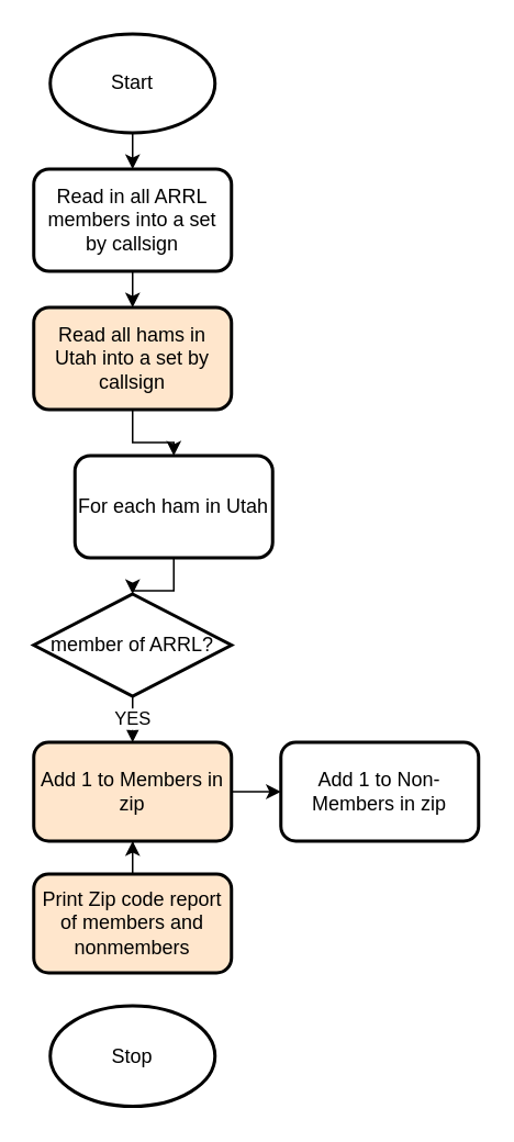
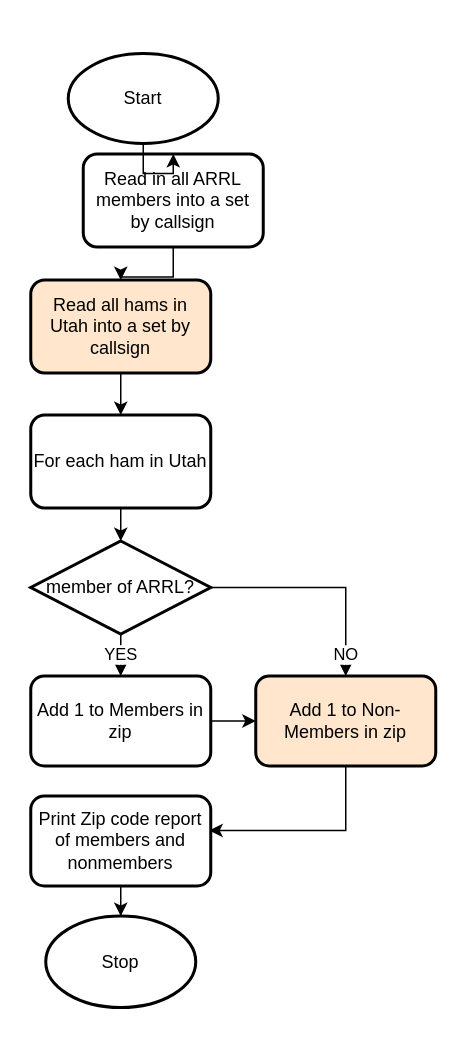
  <mxCell id="0" />
  <mxCell id="1" parent="0" />
  <mxCell id="2" value="" style="edgeStyle=orthogonalEdgeStyle;rounded=0;orthogonalLoop=1;jettySize=auto;html=1;" parent="1" source="3" target="8" edge="1"><mxGeometry relative="1" as="geometry" /></mxCell>
- <mxCell id="3" value="Read in all ARRL members into a set by callsign" style="whiteSpace=wrap;html=1;strokeWidth=2;rounded=1;" parent="1" vertex="1"><mxGeometry x="20" y="102" width="120" height="62" as="geometry" /></mxCell>
+ <mxCell id="3" value="Read in all ARRL members into a set by callsign" style="whiteSpace=wrap;html=1;strokeWidth=2;rounded=1;" parent="1" vertex="1"><mxGeometry x="55" y="102" width="120" height="62" as="geometry" /></mxCell>
  <mxCell id="4" value="" style="edgeStyle=orthogonalEdgeStyle;rounded=0;orthogonalLoop=1;jettySize=auto;html=1;" parent="1" source="5" target="3" edge="1"><mxGeometry relative="1" as="geometry" /></mxCell>
- <mxCell id="5" value="Start" style="strokeWidth=2;html=1;shape=mxgraph.flowchart.start_1;whiteSpace=wrap;" parent="1" vertex="1"><mxGeometry x="30" y="20" width="100" height="60" as="geometry" /></mxCell>
+ <mxCell id="5" value="Start" style="strokeWidth=2;html=1;shape=mxgraph.flowchart.start_1;whiteSpace=wrap;" parent="1" vertex="1"><mxGeometry x="45" y="35" width="100" height="60" as="geometry" /></mxCell>
  <mxCell id="6" value="Stop" style="strokeWidth=2;html=1;shape=mxgraph.flowchart.start_1;whiteSpace=wrap;" parent="1" vertex="1"><mxGeometry x="30" y="610" width="100" height="61" as="geometry" /></mxCell>
  <mxCell id="7" value="" style="edgeStyle=orthogonalEdgeStyle;rounded=0;orthogonalLoop=1;jettySize=auto;html=1;" parent="1" source="8" target="10" edge="1"><mxGeometry relative="1" as="geometry" /></mxCell>
  <mxCell id="8" value="Read all hams in Utah into a set by callsign" style="whiteSpace=wrap;html=1;strokeWidth=2;rounded=1;fillColor=#ffe6cc;" parent="1" vertex="1"><mxGeometry x="20" y="186" width="120" height="62" as="geometry" /></mxCell>
  <mxCell id="9" value="" style="edgeStyle=orthogonalEdgeStyle;rounded=0;orthogonalLoop=1;jettySize=auto;html=1;" parent="1" source="10" target="14" edge="1"><mxGeometry relative="1" as="geometry" /></mxCell>
- <mxCell id="10" value="For each ham in Utah" style="whiteSpace=wrap;html=1;strokeWidth=2;rounded=1;" parent="1" vertex="1"><mxGeometry x="45" y="276" width="120" height="62" as="geometry" /></mxCell>
+ <mxCell id="10" value="For each ham in Utah" style="whiteSpace=wrap;html=1;strokeWidth=2;rounded=1;" parent="1" vertex="1"><mxGeometry x="20" y="276" width="120" height="62" as="geometry" /></mxCell>
  <mxCell id="11" value="YES" style="edgeStyle=orthogonalEdgeStyle;rounded=0;orthogonalLoop=1;jettySize=auto;html=1;" parent="1" source="14" target="16" edge="1"><mxGeometry relative="1" as="geometry" /></mxCell>
+ <mxCell id="12" style="edgeStyle=orthogonalEdgeStyle;rounded=0;orthogonalLoop=1;jettySize=auto;html=1;exitX=1;exitY=0.5;exitDx=0;exitDy=0;exitPerimeter=0;entryX=0.5;entryY=0;entryDx=0;entryDy=0;" parent="1" source="14" target="18" edge="1"><mxGeometry relative="1" as="geometry"><Array as="points"><mxPoint x="230" y="391" /></Array></mxGeometry></mxCell>
+ <mxCell id="13" value="NO" style="edgeLabel;html=1;align=center;verticalAlign=middle;resizable=0;points=[];" parent="12" vertex="1" connectable="0"><mxGeometry x="0.574" y="-1" relative="1" as="geometry"><mxPoint y="17" as="offset" /></mxGeometry></mxCell>
  <mxCell id="14" value="member of ARRL?" style="strokeWidth=2;html=1;shape=mxgraph.flowchart.decision;whiteSpace=wrap;fontFamily=Helvetica;fontSize=12;fontColor=#000000;align=center;strokeColor=#000000;fillColor=#ffffff;" parent="1" vertex="1"><mxGeometry x="20" y="360" width="120" height="62" as="geometry" /></mxCell>
  <mxCell id="15" value="" style="edgeStyle=orthogonalEdgeStyle;rounded=0;orthogonalLoop=1;jettySize=auto;html=1;" parent="1" source="16" target="18" edge="1"><mxGeometry relative="1" as="geometry" /></mxCell>
- <mxCell id="16" value="Add 1 to Members in zip" style="whiteSpace=wrap;html=1;strokeWidth=2;rounded=1;fillColor=#ffe6cc;" parent="1" vertex="1"><mxGeometry x="20" y="450" width="120" height="60" as="geometry" /></mxCell>
- <mxCell id="18" value="Add 1 to Non-Members in zip" style="whiteSpace=wrap;html=1;strokeWidth=2;rounded=1;" parent="1" vertex="1"><mxGeometry x="170" y="450" width="120" height="60" as="geometry" /></mxCell>
- <mxCell id="19" style="edgeStyle=orthogonalEdgeStyle;rounded=0;orthogonalLoop=1;jettySize=auto;html=1;" parent="1" source="20" target="16" edge="1"><mxGeometry relative="1" as="geometry" /></mxCell>
- <mxCell id="20" value="Print Zip code report of members and nonmembers" style="whiteSpace=wrap;html=1;strokeWidth=2;rounded=1;fillColor=#ffe6cc;" parent="1" vertex="1"><mxGeometry x="20" y="530" width="120" height="60" as="geometry" /></mxCell>
+ <mxCell id="16" value="Add 1 to Members in zip" style="whiteSpace=wrap;html=1;strokeWidth=2;rounded=1;" parent="1" vertex="1"><mxGeometry x="20" y="450" width="120" height="60" as="geometry" /></mxCell>
+ <mxCell id="17" style="edgeStyle=orthogonalEdgeStyle;rounded=0;orthogonalLoop=1;jettySize=auto;html=1;entryX=0.992;entryY=0.383;entryDx=0;entryDy=0;entryPerimeter=0;exitX=0.5;exitY=1;exitDx=0;exitDy=0;" parent="1" source="18" target="20" edge="1"><mxGeometry relative="1" as="geometry" /></mxCell>
+ <mxCell id="18" value="Add 1 to Non-Members in zip" style="whiteSpace=wrap;html=1;strokeWidth=2;rounded=1;fillColor=#ffe6cc;" parent="1" vertex="1"><mxGeometry x="170" y="450" width="120" height="60" as="geometry" /></mxCell>
+ <mxCell id="19" style="edgeStyle=orthogonalEdgeStyle;rounded=0;orthogonalLoop=1;jettySize=auto;html=1;" parent="1" source="20" target="6" edge="1"><mxGeometry relative="1" as="geometry" /></mxCell>
+ <mxCell id="20" value="Print Zip code report of members and nonmembers" style="whiteSpace=wrap;html=1;strokeWidth=2;rounded=1;" parent="1" vertex="1"><mxGeometry x="20" y="530" width="120" height="60" as="geometry" /></mxCell>
